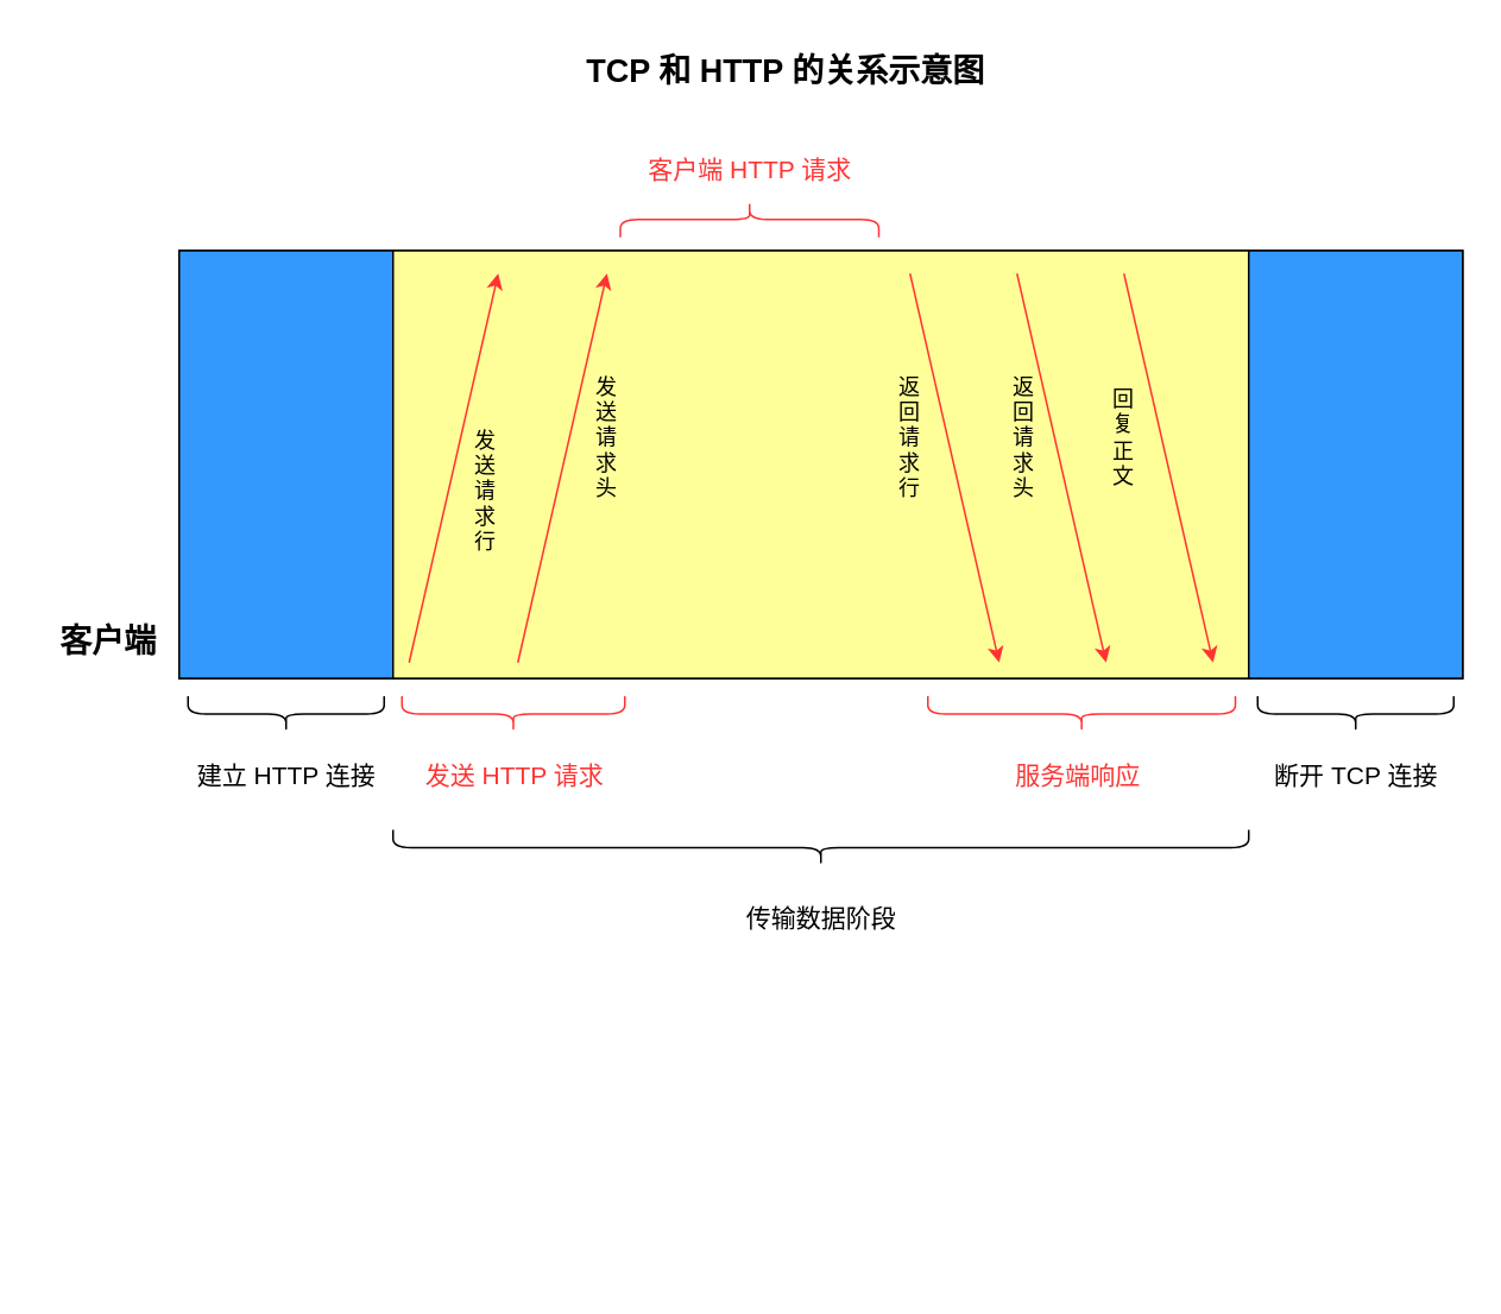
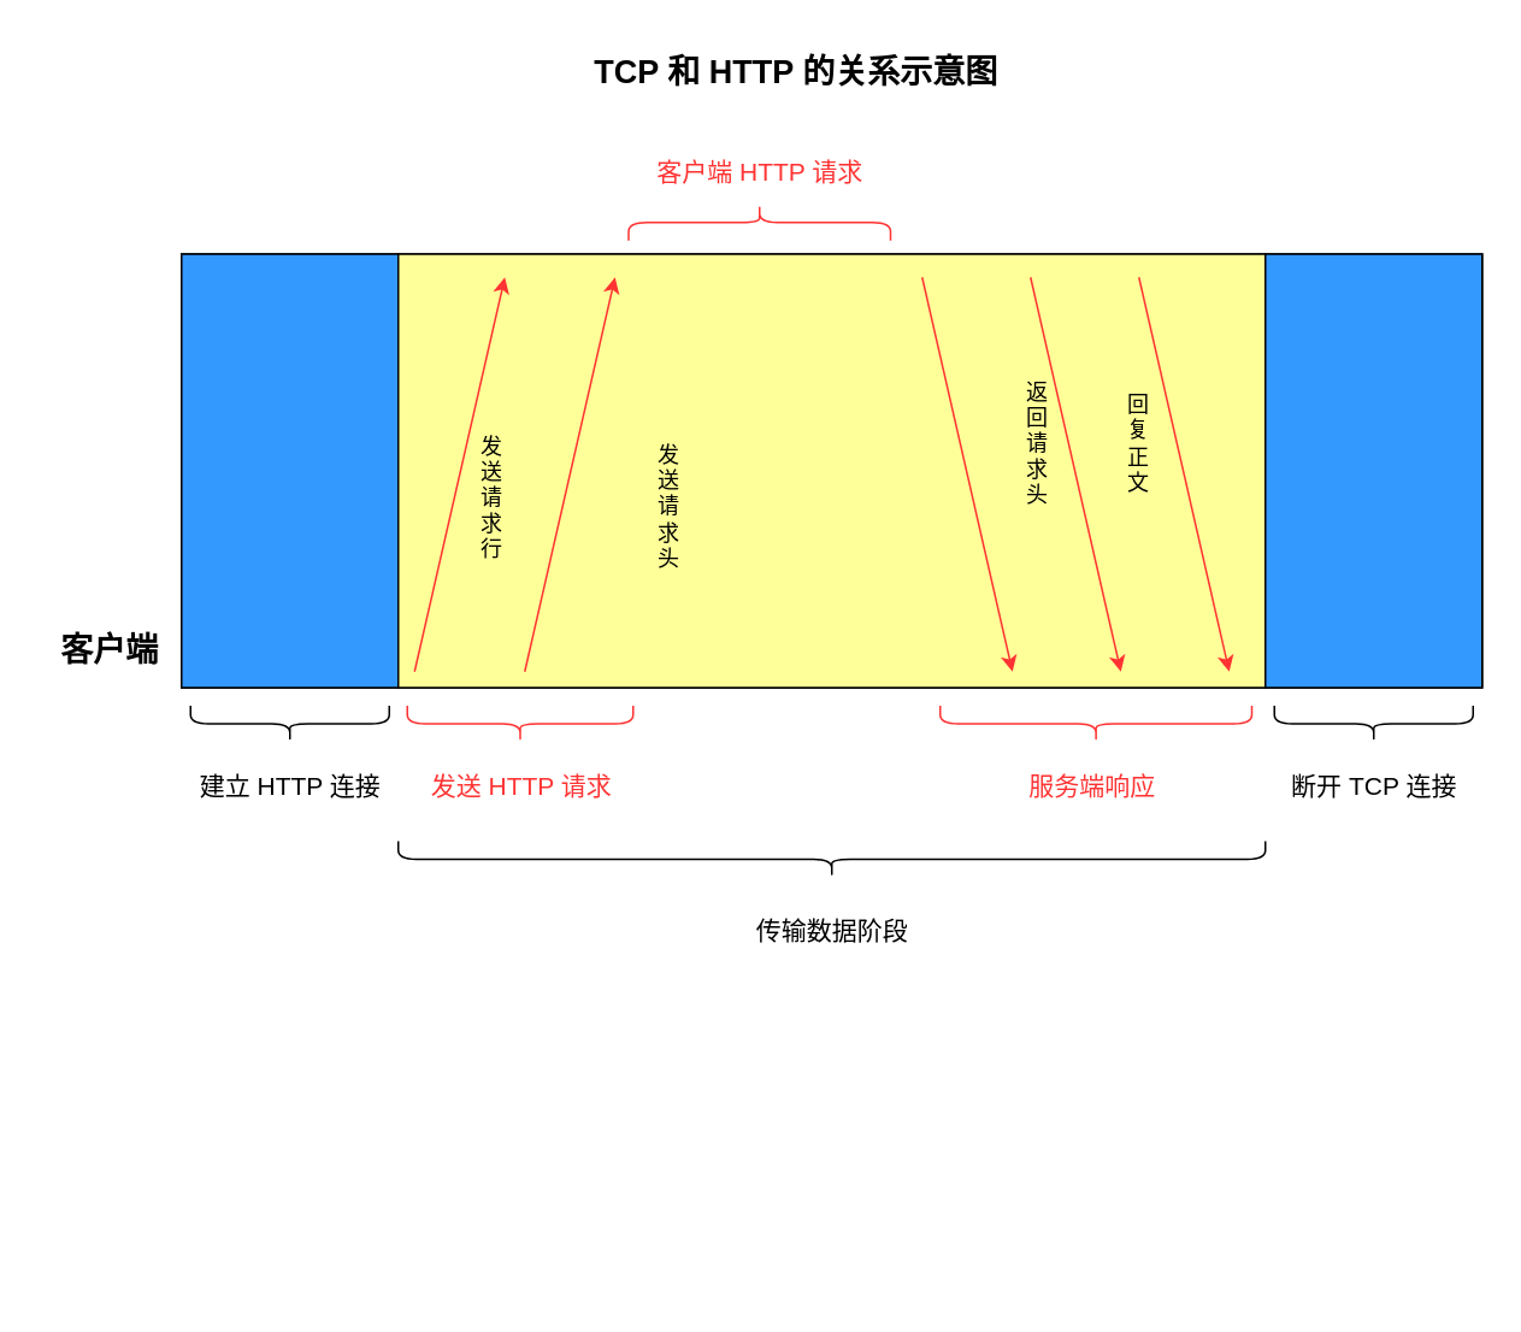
  <mxCell id="0" />
  <mxCell id="1" parent="0" />
  <mxCell id="2" value="&lt;font&gt;TCP 和 HTTP 的关系示意图&lt;/font&gt;" style="text;html=1;align=center;verticalAlign=middle;resizable=0;points=[];autosize=1;strokeColor=none;fillColor=none;fontSize=18;fontStyle=1" vertex="1" parent="1"><mxGeometry x="315" width="250" height="40" as="geometry" y="20" /></mxCell>
  <mxCell id="3" value="" style="rounded=0;whiteSpace=wrap;html=1;movable=1;resizable=1;rotatable=1;deletable=1;editable=1;locked=0;connectable=1;" vertex="1" parent="1"><mxGeometry x="100" y="140" width="720" height="240" as="geometry" /></mxCell>
  <mxCell id="4" value="客户端" style="text;html=1;align=center;verticalAlign=middle;resizable=1;points=[];autosize=1;strokeColor=none;fillColor=none;fontSize=18;fontStyle=1;movable=1;rotatable=1;deletable=1;editable=1;locked=0;connectable=1;" vertex="1" parent="1"><mxGeometry x="20" y="340" width="80" height="40" as="geometry" /></mxCell>
  <mxCell id="5" value="" style="rounded=0;whiteSpace=wrap;html=1;fillColor=#3399FF;movable=1;resizable=1;rotatable=1;deletable=1;editable=1;locked=0;connectable=1;" vertex="1" parent="1"><mxGeometry x="100" y="140" width="120" height="240" as="geometry" /></mxCell>
  <mxCell id="6" value="" style="shape=curlyBracket;whiteSpace=wrap;html=1;rounded=1;labelPosition=left;verticalLabelPosition=middle;align=right;verticalAlign=middle;rotation=-90;movable=1;resizable=1;rotatable=1;deletable=1;editable=1;locked=0;connectable=1;" vertex="1" parent="1"><mxGeometry x="150" y="345" width="20" height="110" as="geometry" /></mxCell>
  <mxCell id="7" value="&lt;font style=&quot;font-size: 14px;&quot;&gt;建立 HTTP 连接&lt;/font&gt;" style="text;html=1;align=center;verticalAlign=middle;resizable=1;points=[];autosize=1;strokeColor=none;fillColor=none;movable=1;rotatable=1;deletable=1;editable=1;locked=0;connectable=1;" vertex="1" parent="1"><mxGeometry x="100" y="420" width="120" height="30" as="geometry" /></mxCell>
  <mxCell id="8" value="" style="rounded=0;whiteSpace=wrap;html=1;fillColor=#FFFF99;movable=1;resizable=1;rotatable=1;deletable=1;editable=1;locked=0;connectable=1;" vertex="1" parent="1"><mxGeometry x="220" y="140" width="480" height="240" as="geometry" /></mxCell>
  <mxCell id="9" value="" style="shape=curlyBracket;whiteSpace=wrap;html=1;rounded=1;labelPosition=left;verticalLabelPosition=middle;align=right;verticalAlign=middle;rotation=-90;fillColor=#FFCCCC;strokeColor=#FF3333;movable=1;resizable=1;rotatable=1;deletable=1;editable=1;locked=0;connectable=1;" vertex="1" parent="1"><mxGeometry x="277.5" y="337.5" width="20" height="125" as="geometry" /></mxCell>
  <mxCell id="10" value="&lt;font style=&quot;font-size: 14px; color: rgb(255, 51, 51);&quot;&gt;发送 HTTP 请求&lt;/font&gt;" style="text;html=1;align=center;verticalAlign=middle;resizable=1;points=[];autosize=1;strokeColor=none;fillColor=none;fontColor=#FF3333;movable=1;rotatable=1;deletable=1;editable=1;locked=0;connectable=1;" vertex="1" parent="1"><mxGeometry x="227.5" y="420" width="120" height="30" as="geometry" /></mxCell>
  <mxCell id="11" value="" style="endArrow=classic;html=1;strokeColor=#FF3333;" edge="1" parent="1"><mxGeometry width="50" height="50" relative="1" as="geometry"><mxPoint x="229" y="371.18" as="sourcePoint" /><mxPoint x="279" y="152.82" as="targetPoint" /></mxGeometry></mxCell>
  <mxCell id="12" value="" style="endArrow=classic;html=1;strokeColor=#FF3333;" edge="1" parent="1"><mxGeometry width="50" height="50" relative="1" as="geometry"><mxPoint x="290" y="371.18" as="sourcePoint" /><mxPoint x="340" y="152.82" as="targetPoint" /></mxGeometry></mxCell>
  <mxCell id="13" value="发&lt;div&gt;送&lt;/div&gt;&lt;div&gt;请&lt;/div&gt;&lt;div&gt;求&lt;/div&gt;&lt;div&gt;行&lt;/div&gt;" style="text;html=1;align=center;verticalAlign=middle;whiteSpace=wrap;rounded=0;" vertex="1" parent="1"><mxGeometry x="242" y="230" width="60" height="90" as="geometry" /></mxCell>
- <mxCell id="14" value="发&lt;div&gt;送&lt;/div&gt;&lt;div&gt;请&lt;/div&gt;&lt;div&gt;求&lt;/div&gt;&lt;div&gt;头&lt;/div&gt;" style="text;html=1;align=center;verticalAlign=middle;whiteSpace=wrap;rounded=0;" vertex="1" parent="1"><mxGeometry x="310" y="200" width="60" height="90" as="geometry" /></mxCell>
+ <mxCell id="14" value="发&lt;div&gt;送&lt;/div&gt;&lt;div&gt;请&lt;/div&gt;&lt;div&gt;求&lt;/div&gt;&lt;div&gt;头&lt;/div&gt;" style="text;html=1;align=center;verticalAlign=middle;whiteSpace=wrap;rounded=0;" vertex="1" parent="1"><mxGeometry x="340" y="235" width="60" height="90" as="geometry" /></mxCell>
  <mxCell id="15" value="" style="shape=curlyBracket;whiteSpace=wrap;html=1;rounded=1;labelPosition=left;verticalLabelPosition=middle;align=right;verticalAlign=middle;rotation=90;fillColor=#FFCCCC;strokeColor=#FF3333;movable=1;resizable=1;rotatable=1;deletable=1;editable=1;locked=0;connectable=1;" vertex="1" parent="1"><mxGeometry x="410" y="50" width="20" height="145" as="geometry" /></mxCell>
  <mxCell id="16" value="&lt;font style=&quot;font-size: 14px; color: rgb(255, 51, 51);&quot;&gt;客户端 HTTP 请求&lt;/font&gt;" style="text;html=1;align=center;verticalAlign=middle;resizable=1;points=[];autosize=1;strokeColor=none;fillColor=none;fontColor=#FF3333;movable=1;rotatable=1;deletable=1;editable=1;locked=0;connectable=1;" vertex="1" parent="1"><mxGeometry x="335" y="80" width="170" height="30" as="geometry" /></mxCell>
  <mxCell id="17" value="" style="endArrow=classic;html=1;strokeColor=#FF3333;" edge="1" parent="1"><mxGeometry width="50" height="50" relative="1" as="geometry"><mxPoint x="510" y="152.82" as="sourcePoint" /><mxPoint x="560" y="371.18" as="targetPoint" /></mxGeometry></mxCell>
  <mxCell id="18" value="" style="endArrow=classic;html=1;strokeColor=#FF3333;" edge="1" parent="1"><mxGeometry width="50" height="50" relative="1" as="geometry"><mxPoint x="570" y="152.82" as="sourcePoint" /><mxPoint x="620" y="371.18" as="targetPoint" /></mxGeometry></mxCell>
  <mxCell id="19" value="" style="endArrow=classic;html=1;strokeColor=#FF3333;" edge="1" parent="1"><mxGeometry width="50" height="50" relative="1" as="geometry"><mxPoint x="630" y="152.82" as="sourcePoint" /><mxPoint x="680" y="371.18" as="targetPoint" /></mxGeometry></mxCell>
- <mxCell id="20" value="&lt;span style=&quot;background-color: transparent;&quot;&gt;&lt;font color=&quot;#000000&quot;&gt;返&lt;/font&gt;&lt;/span&gt;&lt;div&gt;&lt;span style=&quot;background-color: transparent;&quot;&gt;&lt;font color=&quot;#000000&quot;&gt;回&lt;/font&gt;&lt;/span&gt;&lt;div&gt;&lt;span style=&quot;background-color: transparent;&quot;&gt;请&lt;/span&gt;&lt;div&gt;求&lt;/div&gt;&lt;div&gt;行&lt;/div&gt;&lt;/div&gt;&lt;/div&gt;" style="text;html=1;align=center;verticalAlign=middle;whiteSpace=wrap;rounded=0;" vertex="1" parent="1"><mxGeometry x="480" y="200" width="60" height="90" as="geometry" /></mxCell>
  <mxCell id="21" value="&lt;div&gt;&lt;span style=&quot;background-color: transparent;&quot;&gt;返&lt;/span&gt;&lt;/div&gt;&lt;div&gt;&lt;span style=&quot;background-color: transparent;&quot;&gt;回&lt;/span&gt;&lt;/div&gt;&lt;span style=&quot;background-color: transparent;&quot;&gt;请&lt;/span&gt;&lt;div&gt;求&lt;/div&gt;&lt;div&gt;头&lt;/div&gt;" style="text;html=1;align=center;verticalAlign=middle;whiteSpace=wrap;rounded=0;" vertex="1" parent="1"><mxGeometry x="544" y="200" width="60" height="90" as="geometry" /></mxCell>
  <mxCell id="22" value="回&lt;div&gt;复&lt;/div&gt;&lt;div&gt;正&lt;/div&gt;&lt;div&gt;文&lt;/div&gt;" style="text;html=1;align=center;verticalAlign=middle;whiteSpace=wrap;rounded=0;" vertex="1" parent="1"><mxGeometry x="600" y="200" width="60" height="90" as="geometry" /></mxCell>
  <mxCell id="23" value="" style="rounded=0;whiteSpace=wrap;html=1;fillColor=#3399FF;movable=1;resizable=1;rotatable=1;deletable=1;editable=1;locked=0;connectable=1;" vertex="1" parent="1"><mxGeometry x="700" y="140" width="120" height="240" as="geometry" /></mxCell>
  <mxCell id="24" value="&lt;font style=&quot;font-size: 14px;&quot;&gt;断开 TCP 连接&lt;/font&gt;" style="text;html=1;align=center;verticalAlign=middle;resizable=1;points=[];autosize=1;strokeColor=none;fillColor=none;movable=1;rotatable=1;deletable=1;editable=1;locked=0;connectable=1;" vertex="1" parent="1"><mxGeometry x="700" y="420" width="120" height="30" as="geometry" /></mxCell>
  <mxCell id="25" value="" style="shape=curlyBracket;whiteSpace=wrap;html=1;rounded=1;labelPosition=left;verticalLabelPosition=middle;align=right;verticalAlign=middle;rotation=-90;movable=1;resizable=1;rotatable=1;deletable=1;editable=1;locked=0;connectable=1;" vertex="1" parent="1"><mxGeometry x="750" y="345" width="20" height="110" as="geometry" /></mxCell>
  <mxCell id="26" value="" style="shape=curlyBracket;whiteSpace=wrap;html=1;rounded=1;labelPosition=left;verticalLabelPosition=middle;align=right;verticalAlign=middle;rotation=-90;fillColor=#FFCCCC;strokeColor=#FF3333;movable=1;resizable=1;rotatable=1;deletable=1;editable=1;locked=0;connectable=1;" vertex="1" parent="1"><mxGeometry x="596.25" y="313.75" width="20" height="172.5" as="geometry" /></mxCell>
  <mxCell id="27" value="&lt;font style=&quot;font-size: 14px; color: rgb(255, 51, 51);&quot;&gt;服务端响应&lt;/font&gt;" style="text;html=1;align=center;verticalAlign=middle;resizable=1;points=[];autosize=1;strokeColor=none;fillColor=none;fontColor=#FF3333;movable=1;rotatable=1;deletable=1;editable=1;locked=0;connectable=1;" vertex="1" parent="1"><mxGeometry x="559" y="420" width="90" height="30" as="geometry" /></mxCell>
  <mxCell id="28" value="" style="shape=curlyBracket;whiteSpace=wrap;html=1;rounded=1;labelPosition=left;verticalLabelPosition=middle;align=right;verticalAlign=middle;rotation=-90;movable=1;resizable=1;rotatable=1;deletable=1;editable=1;locked=0;connectable=1;" vertex="1" parent="1"><mxGeometry x="450" y="235" width="20" height="480" as="geometry" /></mxCell>
  <mxCell id="29" value="&lt;font style=&quot;font-size: 14px;&quot;&gt;传输数据阶段&lt;/font&gt;" style="text;html=1;align=center;verticalAlign=middle;resizable=1;points=[];autosize=1;strokeColor=none;fillColor=none;movable=1;rotatable=1;deletable=1;editable=1;locked=0;connectable=1;" vertex="1" parent="1"><mxGeometry x="405" y="500" width="110" height="30" as="geometry" /></mxCell>
